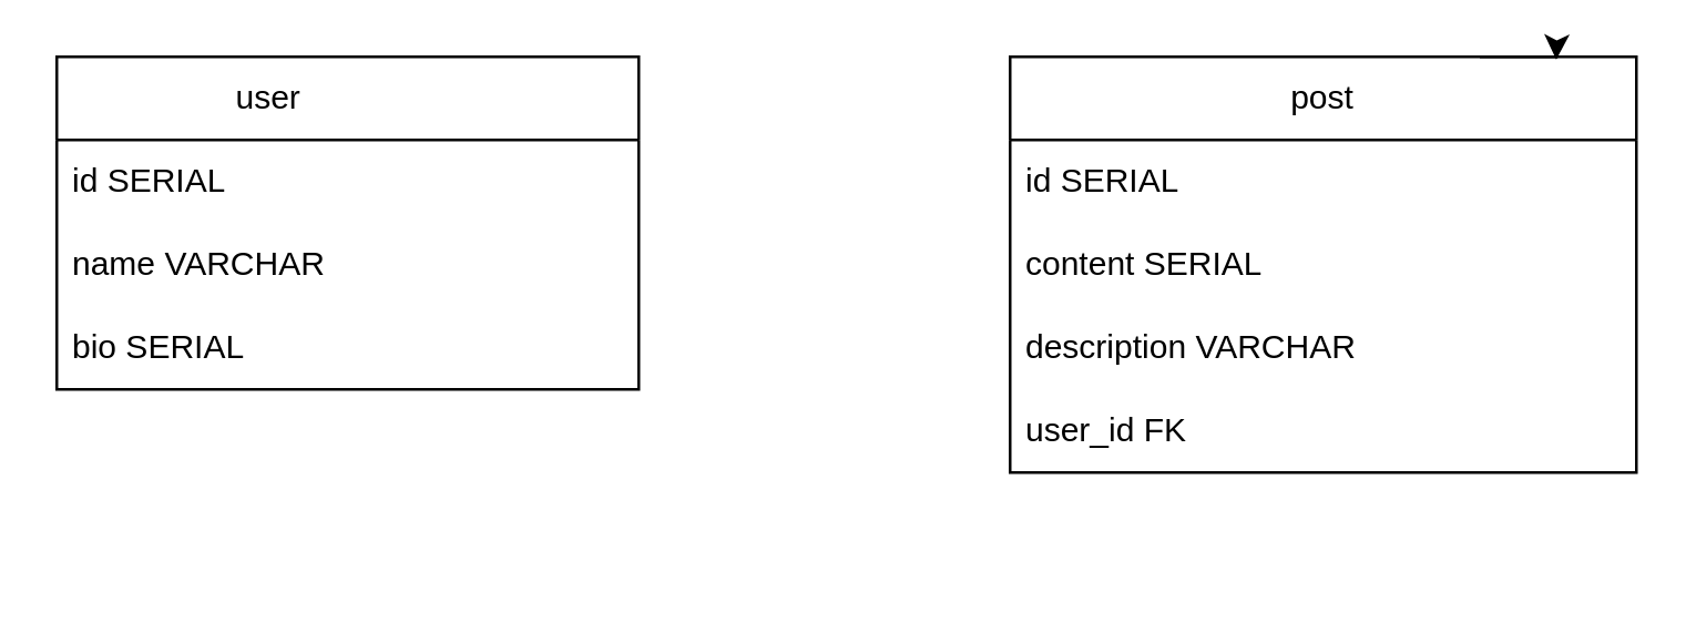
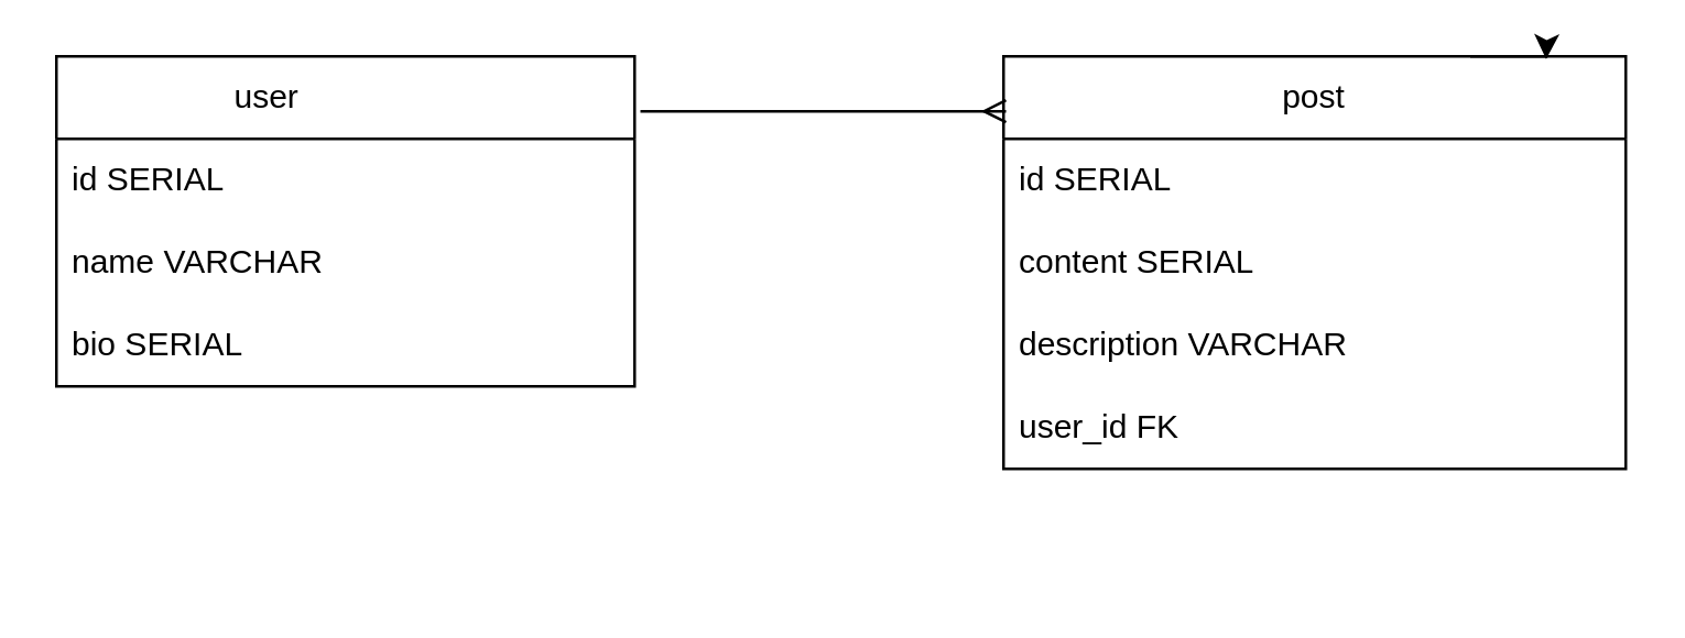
  <mxCell id="0" />
  <mxCell id="1" parent="0" />
  <mxCell id="2" value="user&lt;span style=&quot;white-space: pre;&quot;&gt;&#09;&lt;/span&gt;&lt;span style=&quot;white-space: pre;&quot;&gt;&#09;&lt;/span&gt;&lt;span style=&quot;white-space: pre;&quot;&gt;&#09;&lt;/span&gt;" style="swimlane;fontStyle=0;childLayout=stackLayout;horizontal=1;startSize=30;horizontalStack=0;resizeParent=1;resizeParentMax=0;resizeLast=0;collapsible=1;marginBottom=0;whiteSpace=wrap;html=1;" vertex="1" parent="1"><mxGeometry x="20" y="20" width="210" height="120" as="geometry" /></mxCell>
  <mxCell id="3" value="id SERIAL" style="text;strokeColor=none;fillColor=none;align=left;verticalAlign=middle;spacingLeft=4;spacingRight=4;overflow=hidden;points=[[0,0.5],[1,0.5]];portConstraint=eastwest;rotatable=0;whiteSpace=wrap;html=1;" vertex="1" parent="2"><mxGeometry y="30" width="210" height="30" as="geometry" /></mxCell>
  <mxCell id="4" value="name VARCHAR" style="text;strokeColor=none;fillColor=none;align=left;verticalAlign=middle;spacingLeft=4;spacingRight=4;overflow=hidden;points=[[0,0.5],[1,0.5]];portConstraint=eastwest;rotatable=0;whiteSpace=wrap;html=1;" vertex="1" parent="2"><mxGeometry y="60" width="210" height="30" as="geometry" /></mxCell>
  <mxCell id="5" value="bio SERIAL" style="text;strokeColor=none;fillColor=none;align=left;verticalAlign=middle;spacingLeft=4;spacingRight=4;overflow=hidden;points=[[0,0.5],[1,0.5]];portConstraint=eastwest;rotatable=0;whiteSpace=wrap;html=1;" vertex="1" parent="2"><mxGeometry y="90" width="210" height="30" as="geometry" /></mxCell>
  <mxCell id="6" value="post" style="swimlane;fontStyle=0;childLayout=stackLayout;horizontal=1;startSize=30;horizontalStack=0;resizeParent=1;resizeParentMax=0;resizeLast=0;collapsible=1;marginBottom=0;whiteSpace=wrap;html=1;" vertex="1" parent="1"><mxGeometry x="364" y="20" width="226" height="150" as="geometry" /></mxCell>
  <mxCell id="7" value="id SERIAL" style="text;strokeColor=none;fillColor=none;align=left;verticalAlign=middle;spacingLeft=4;spacingRight=4;overflow=hidden;points=[[0,0.5],[1,0.5]];portConstraint=eastwest;rotatable=0;whiteSpace=wrap;html=1;" vertex="1" parent="6"><mxGeometry y="30" width="226" height="30" as="geometry" /></mxCell>
  <mxCell id="8" value="content SERIAL" style="text;strokeColor=none;fillColor=none;align=left;verticalAlign=middle;spacingLeft=4;spacingRight=4;overflow=hidden;points=[[0,0.5],[1,0.5]];portConstraint=eastwest;rotatable=0;whiteSpace=wrap;html=1;" vertex="1" parent="6"><mxGeometry y="60" width="226" height="30" as="geometry" /></mxCell>
  <mxCell id="9" value="description VARCHAR" style="text;strokeColor=none;fillColor=none;align=left;verticalAlign=middle;spacingLeft=4;spacingRight=4;overflow=hidden;points=[[0,0.5],[1,0.5]];portConstraint=eastwest;rotatable=0;whiteSpace=wrap;html=1;" vertex="1" parent="6"><mxGeometry y="90" width="226" height="30" as="geometry" /></mxCell>
  <mxCell id="10" value="user_id FK" style="text;strokeColor=none;fillColor=none;align=left;verticalAlign=middle;spacingLeft=4;spacingRight=4;overflow=hidden;points=[[0,0.5],[1,0.5]];portConstraint=eastwest;rotatable=0;whiteSpace=wrap;html=1;" vertex="1" parent="6"><mxGeometry y="120" width="226" height="30" as="geometry" /></mxCell>
+ <mxCell id="11" value="" style="edgeStyle=entityRelationEdgeStyle;fontSize=12;html=1;endArrow=ERmany;rounded=0;exitX=1.01;exitY=0.167;exitDx=0;exitDy=0;exitPerimeter=0;entryX=0.004;entryY=0.133;entryDx=0;entryDy=0;entryPerimeter=0;" edge="1" parent="1" source="2" target="6"><mxGeometry width="100" height="100" relative="1" as="geometry"><mxPoint x="310" y="260" as="sourcePoint" /><mxPoint x="410" y="160" as="targetPoint" /><Array as="points"><mxPoint x="240" y="210" /></Array></mxGeometry></mxCell>
  <mxCell id="12" style="edgeStyle=orthogonalEdgeStyle;rounded=0;orthogonalLoop=1;jettySize=auto;html=1;exitX=0.75;exitY=0;exitDx=0;exitDy=0;entryX=0.872;entryY=0.007;entryDx=0;entryDy=0;entryPerimeter=0;" edge="1" parent="1" source="6" target="6"><mxGeometry relative="1" as="geometry" /></mxCell>
